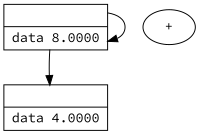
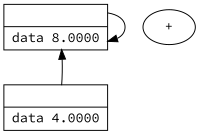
  digraph {
    fontname="Source Code Pro"
    node [shape=record fontname="Source Code Pro"]
    edge [fontname="Source Code Pro"]
    n1 [label="{  | data 8.0000 }"]
    n2 [label="+" shape=""]
    n3 [label="{  | data 4.0000 }"]
    n1 -> n1
-   n1 -> n3
+   n3 -> n1
  }
